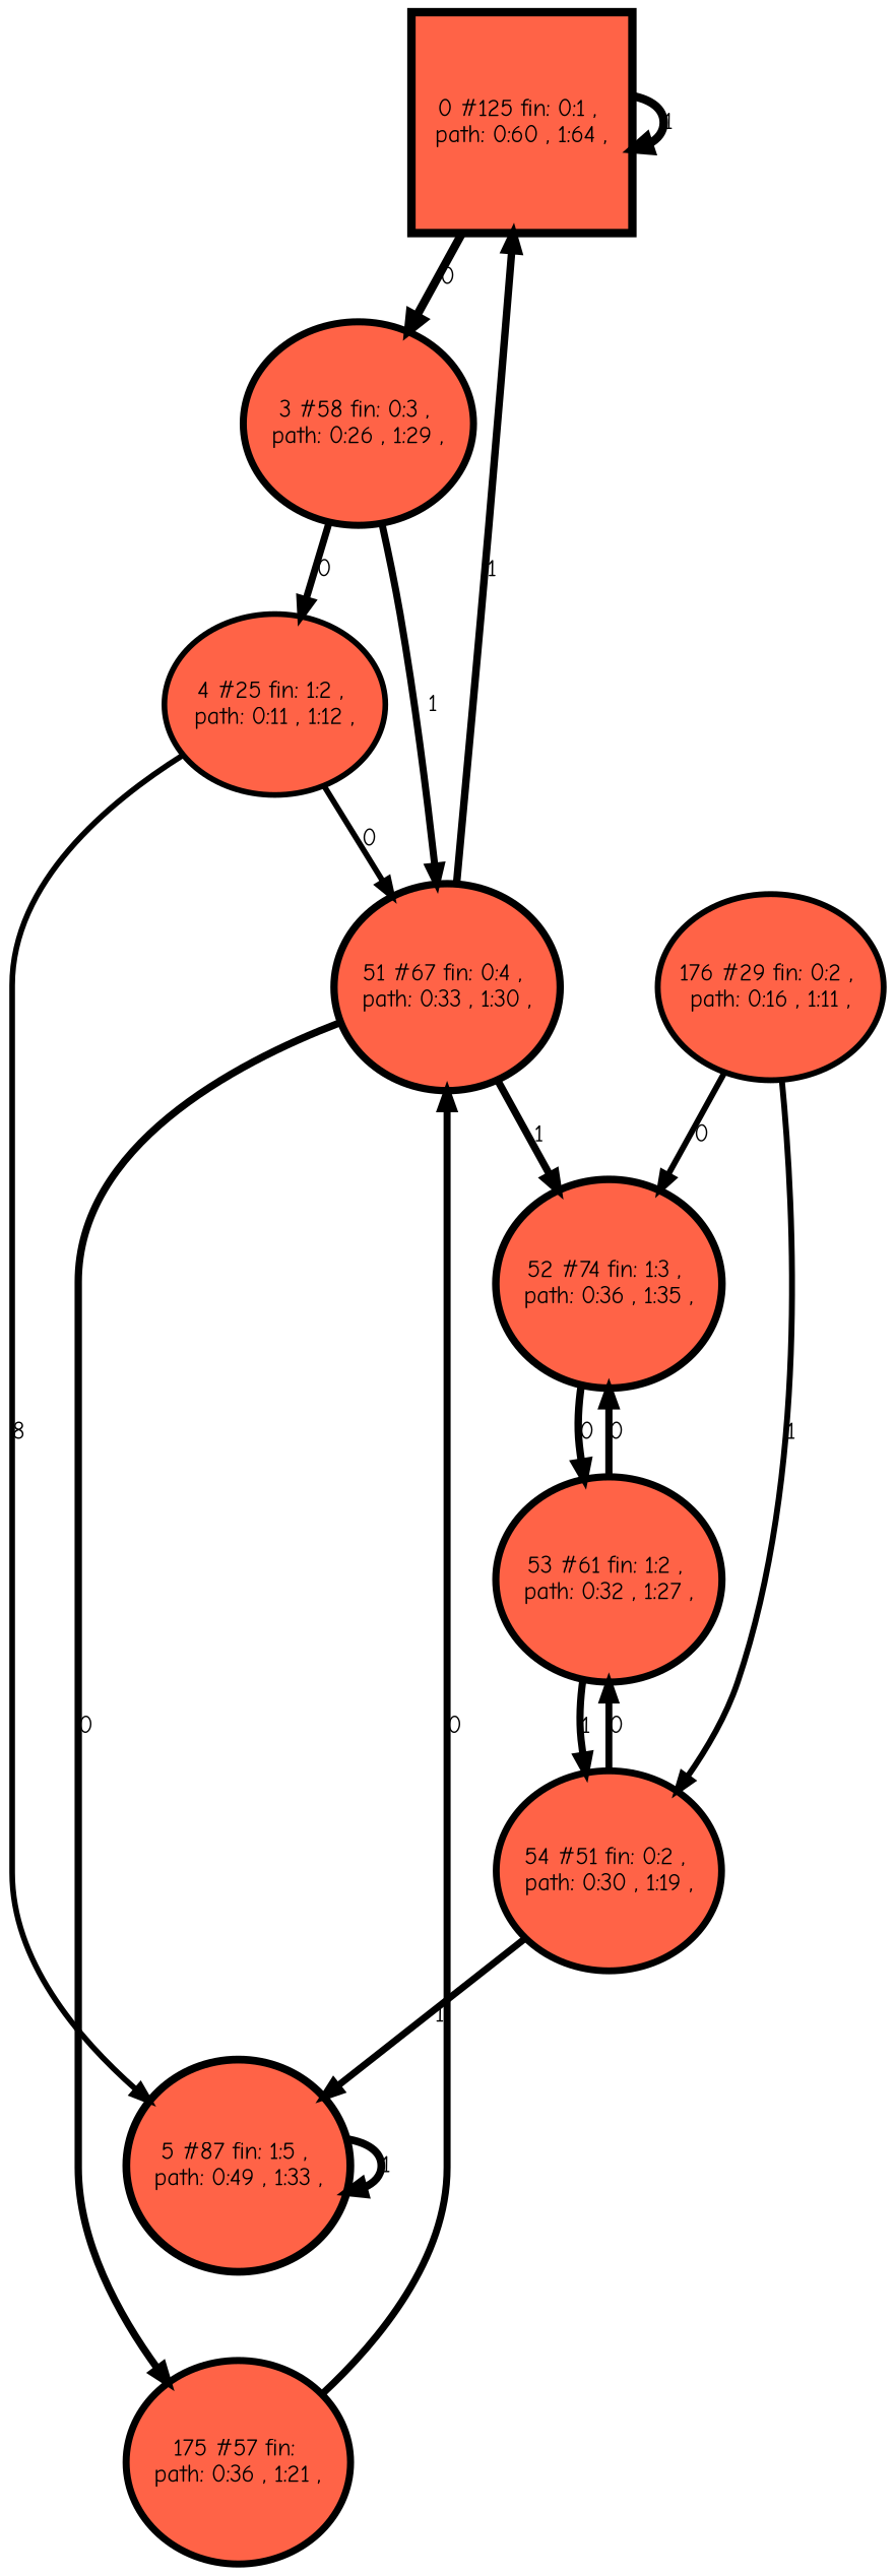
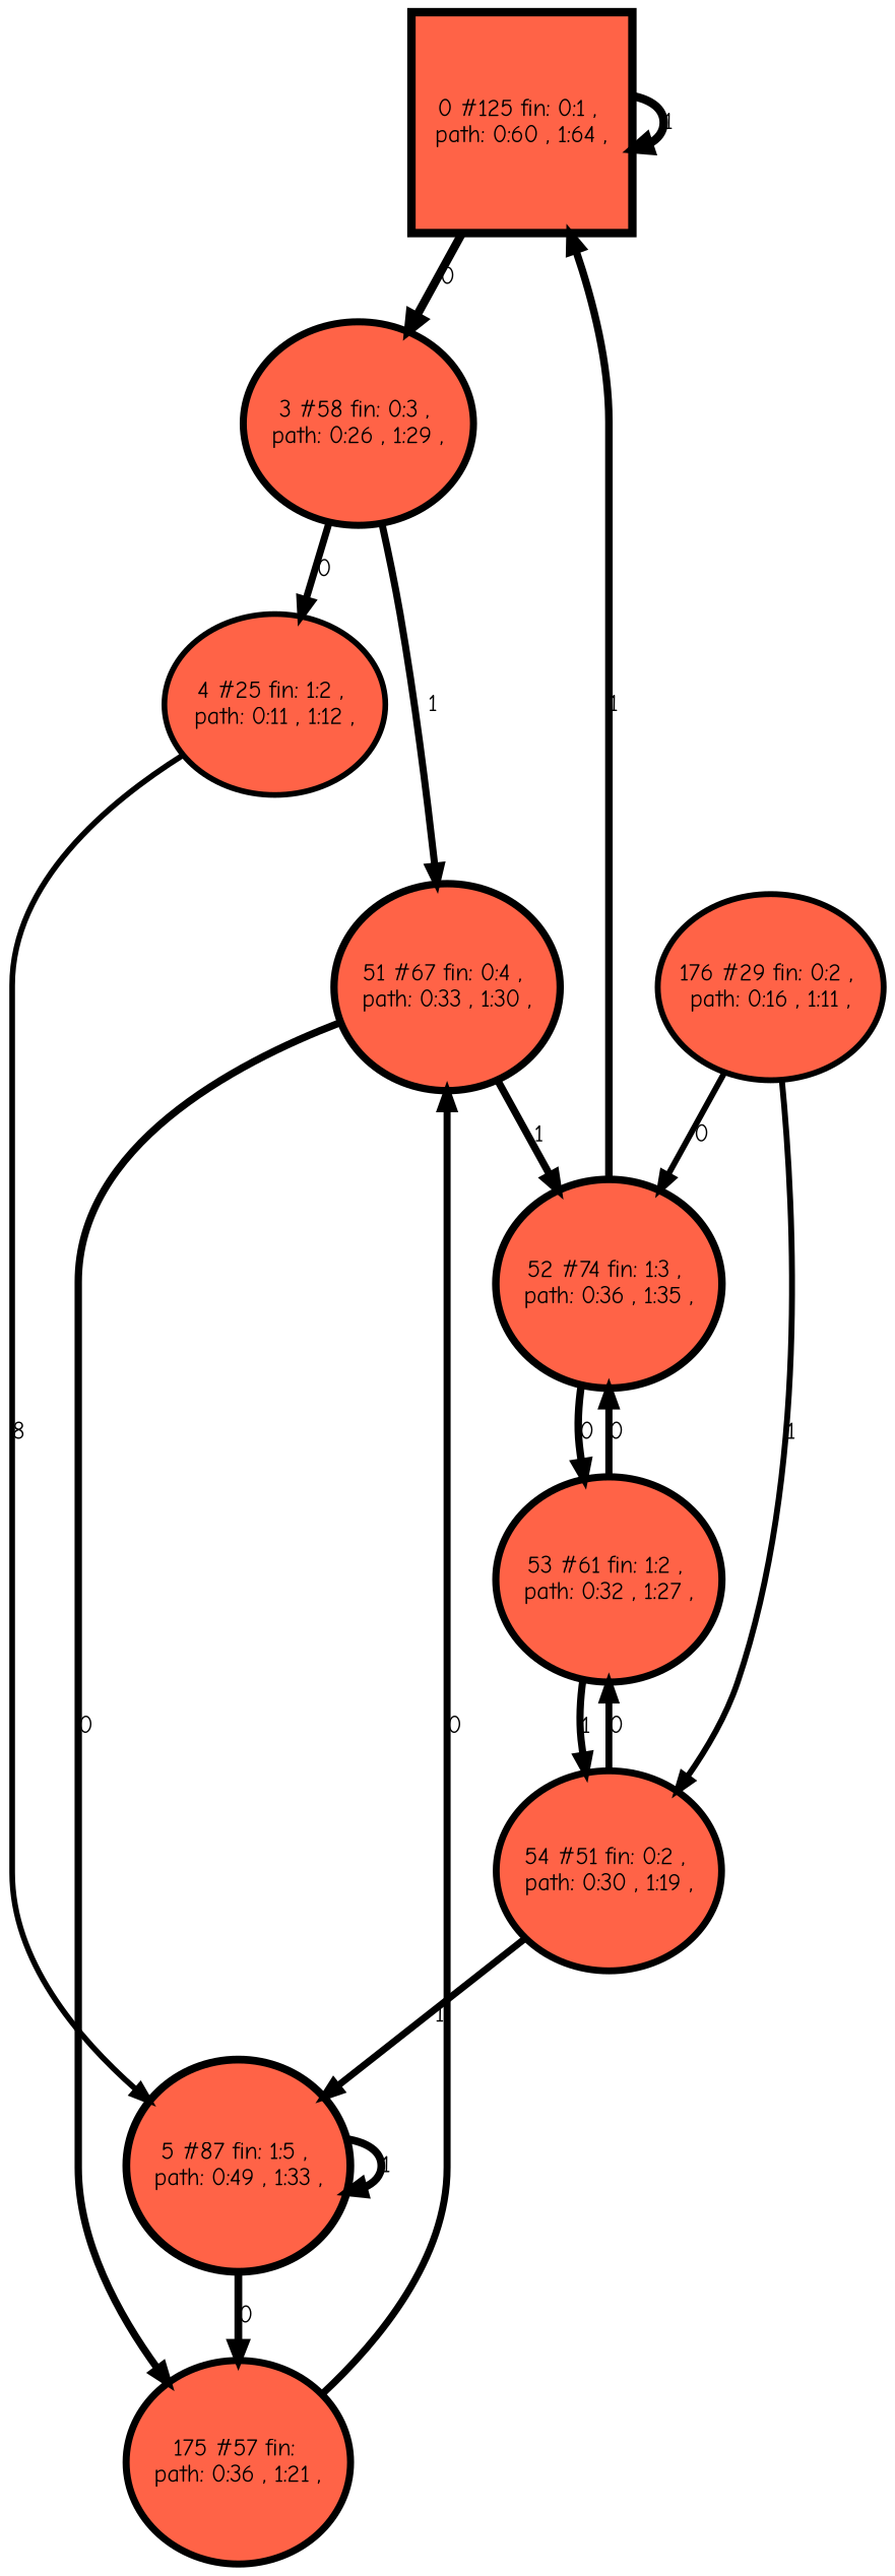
  digraph {
    fontname="Comic Neue"
    node [fillcolor=tomato fontname="Comic Neue" style=filled]
    edge [fontname="Comic Neue" penwidth=4.83628]
    n1 [height=1.76409 label="0 #125 fin: 0:1 , \n path: 0:60 , 1:64 , " penwidth=4.83628 shape=box width=1.76409]
    n2 [height=1.62483 label="3 #58 fin: 0:3 , \n path: 0:26 , 1:29 , " penwidth=4.07754 width=1.62483]
    n3 [height=1.6524 label="51 #67 fin: 0:4 , \n path: 0:33 , 1:30 , " penwidth=4.21951 width=1.6524]
    n4 [height=1.44882 label="4 #25 fin: 1:2 , \n path: 0:11 , 1:12 , " penwidth=3.2581 width=1.44882]
    n5 [height=1.671 label="52 #74 fin: 1:3 , \n path: 0:36 , 1:35 , " penwidth=4.31749 width=1.671]
    n6 [height=1.62145 label="175 #57 fin: \n path: 0:36 , 1:21 , " penwidth=4.06044 width=1.62145]
    n7 [height=1.70062 label="5 #87 fin: 1:5 , \n path: 0:49 , 1:33 , " penwidth=4.47734 width=1.70062]
    n8 [height=1.63455 label="53 #61 fin: 1:2 , \n path: 0:32 , 1:27 , " penwidth=4.12713 width=1.63455]
    n9 [height=1.59964 label="54 #51 fin: 0:2 , \n path: 0:30 , 1:19 , " penwidth=3.95124 width=1.59964]
    n10 [height=1.48188 label="176 #29 fin: 0:2 , \n path: 0:16 , 1:11 , " penwidth=3.4012 width=1.48188]
    n1 -> n1 [label="1 "]
    n1 -> n2 [label="0 "]
    n2 -> n3 [label="1 " penwidth=4.07754]
    n2 -> n4 [label="0 " penwidth=4.07754]
    n3 -> n5 [label="1 " penwidth=4.21951]
    n3 -> n6 [label="0 " penwidth=4.21951]
-   n4 -> n3 [label="0 " penwidth=3.2581]
    n4 -> n7 [label="8 " penwidth=3.2581]
-   n3 -> n1 [label="1 " penwidth=4.31749]
+   n5 -> n1 [label="1 " penwidth=4.31749]
    n5 -> n8 [label="0 " penwidth=4.31749]
    n6 -> n3 [label="0 " penwidth=4.06044]
+   n7 -> n6 [label="0 " penwidth=4.47734]
    n7 -> n7 [label="1 " penwidth=4.47734]
    n8 -> n5 [label="0 " penwidth=4.12713]
    n8 -> n9 [label="1 " penwidth=4.12713]
    n9 -> n7 [label="1 " penwidth=3.95124]
    n9 -> n8 [label="0 " penwidth=3.95124]
    n10 -> n5 [label="0 " penwidth=3.4012]
    n10 -> n9 [label="1 " penwidth=3.4012]
  }
